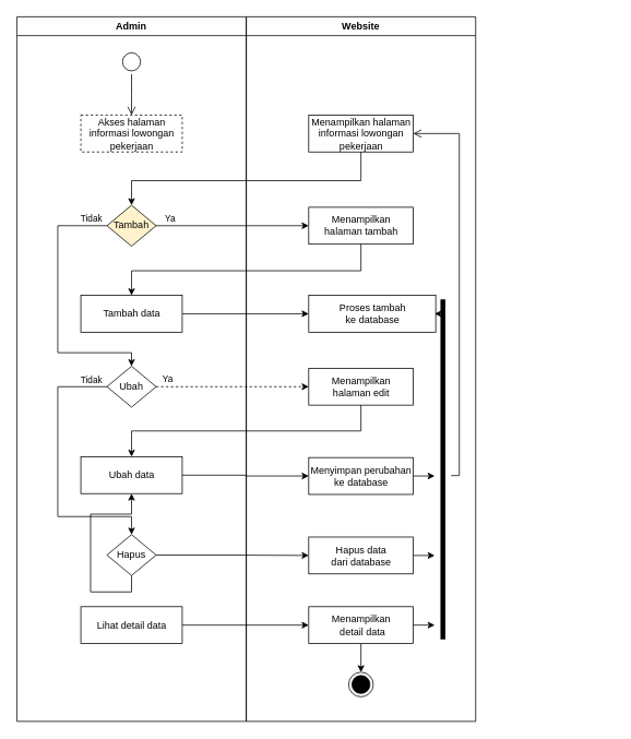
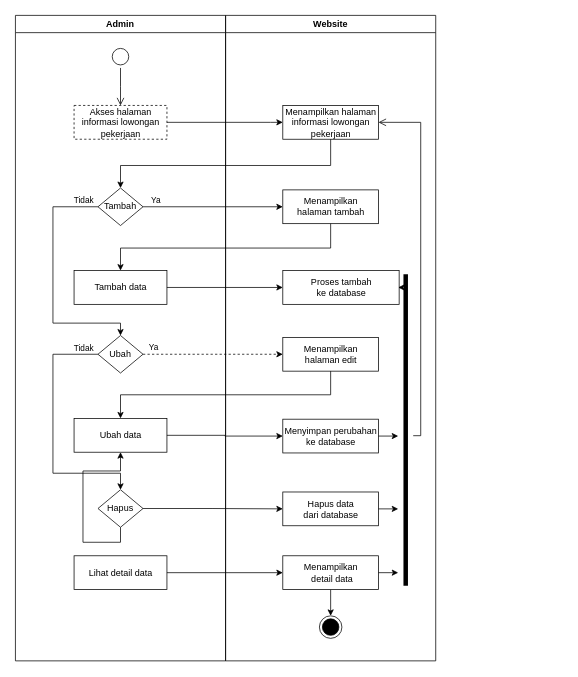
  <mxCell id="0" />
  <mxCell id="1" parent="0" />
  <mxCell id="2" value="Website" style="swimlane;fillColor=none;" parent="1" vertex="1"><mxGeometry x="300" y="20" width="280" height="860" as="geometry" /></mxCell>
  <mxCell id="3" value="Menampilkan halaman&lt;br&gt;informasi lowongan&lt;br&gt;pekerjaan" style="html=1;strokeColor=#000000;fillColor=default;" parent="2" vertex="1"><mxGeometry x="76.25" y="120" width="127.5" height="45" as="geometry" /></mxCell>
  <mxCell id="4" value="" style="ellipse;html=1;shape=endState;fillColor=#000000;strokeColor=#000000;" parent="2" vertex="1"><mxGeometry x="125" y="800" width="30" height="30" as="geometry" /></mxCell>
  <mxCell id="5" value="Menampilkan &lt;br&gt;halaman tambah" style="html=1;strokeColor=#000000;fillColor=default;" parent="2" vertex="1"><mxGeometry x="76.25" y="232.5" width="127.5" height="45" as="geometry" /></mxCell>
  <mxCell id="6" value="Proses tambah&lt;br&gt;ke database" style="html=1;strokeColor=#000000;fillColor=default;" parent="2" vertex="1"><mxGeometry x="76.25" y="340" width="155" height="45" as="geometry" /></mxCell>
  <mxCell id="7" value="Menampilkan &lt;br&gt;halaman edit" style="html=1;strokeColor=#000000;fillColor=default;" parent="2" vertex="1"><mxGeometry x="76.25" y="429" width="127.5" height="45" as="geometry" /></mxCell>
  <mxCell id="8" value="Menyimpan perubahan&lt;br&gt;ke database" style="html=1;strokeColor=#000000;fillColor=default;" parent="2" vertex="1"><mxGeometry x="76.25" y="538" width="127.5" height="45" as="geometry" /></mxCell>
  <mxCell id="9" value="Hapus data&lt;br&gt;dari database" style="html=1;strokeColor=#000000;fillColor=default;" parent="2" vertex="1"><mxGeometry x="76.25" y="635" width="127.5" height="45" as="geometry" /></mxCell>
  <mxCell id="10" style="edgeStyle=orthogonalEdgeStyle;rounded=0;orthogonalLoop=1;jettySize=auto;html=1;exitX=0.5;exitY=1;exitDx=0;exitDy=0;entryX=0.5;entryY=0;entryDx=0;entryDy=0;" parent="2" source="11" target="4" edge="1"><mxGeometry relative="1" as="geometry" /></mxCell>
  <mxCell id="11" value="Menampilkan &lt;br&gt;&amp;nbsp;detail data" style="html=1;strokeColor=#000000;fillColor=default;" parent="2" vertex="1"><mxGeometry x="76.25" y="720" width="127.5" height="45" as="geometry" /></mxCell>
  <mxCell id="12" value="" style="shape=line;html=1;strokeWidth=6;strokeColor=#000000;rotation=-90;" parent="2" vertex="1"><mxGeometry x="32.5" y="547.5" width="415" height="10" as="geometry" /></mxCell>
  <mxCell id="13" value="" style="edgeStyle=orthogonalEdgeStyle;html=1;verticalAlign=bottom;endArrow=open;endSize=8;strokeColor=#000000;rounded=0;entryX=1;entryY=0.5;entryDx=0;entryDy=0;" parent="2" target="3" edge="1"><mxGeometry relative="1" as="geometry"><mxPoint x="350" y="400" as="targetPoint" /><mxPoint x="250" y="560" as="sourcePoint" /><Array as="points"><mxPoint x="260" y="560" /><mxPoint x="260" y="143" /></Array></mxGeometry></mxCell>
  <mxCell id="14" value="Admin" style="swimlane;fillColor=none;" parent="1" vertex="1"><mxGeometry x="20" y="20" width="280" height="860" as="geometry" /></mxCell>
  <mxCell id="15" value="" style="ellipse;html=1;shape=startState;fillColor=default;strokeColor=#000000;" parent="14" vertex="1"><mxGeometry x="125" y="40" width="30" height="30" as="geometry" /></mxCell>
  <mxCell id="16" value="" style="edgeStyle=orthogonalEdgeStyle;html=1;verticalAlign=bottom;endArrow=open;endSize=8;strokeColor=#000000;rounded=0;" parent="14" source="15" edge="1"><mxGeometry relative="1" as="geometry"><mxPoint x="140" y="120" as="targetPoint" /></mxGeometry></mxCell>
  <mxCell id="17" value="Akses halaman&lt;br&gt;informasi lowongan&lt;br&gt;pekerjaan" style="html=1;strokeColor=#000000;fillColor=default;dashed=1;" parent="14" vertex="1"><mxGeometry x="78.13" y="120" width="123.75" height="45" as="geometry" /></mxCell>
  <mxCell id="18" style="edgeStyle=orthogonalEdgeStyle;rounded=0;orthogonalLoop=1;jettySize=auto;html=1;exitX=0;exitY=0.5;exitDx=0;exitDy=0;entryX=0.5;entryY=0;entryDx=0;entryDy=0;" parent="14" source="19" target="23" edge="1"><mxGeometry relative="1" as="geometry"><Array as="points"><mxPoint x="50" y="255" /><mxPoint x="50" y="410" /><mxPoint x="140" y="410" /></Array></mxGeometry></mxCell>
- <mxCell id="19" value="Tambah" style="rhombus;whiteSpace=wrap;html=1;fillColor=#fff2cc;" parent="14" vertex="1"><mxGeometry x="110" y="230" width="59.99" height="50" as="geometry" /></mxCell>
+ <mxCell id="19" value="Tambah" style="rhombus;whiteSpace=wrap;html=1;" parent="14" vertex="1"><mxGeometry x="110" y="230" width="59.99" height="50" as="geometry" /></mxCell>
  <mxCell id="20" value="Tambah data" style="html=1;strokeColor=#000000;fillColor=default;" parent="14" vertex="1"><mxGeometry x="78.12" y="340" width="123.75" height="45" as="geometry" /></mxCell>
  <mxCell id="21" style="edgeStyle=orthogonalEdgeStyle;rounded=0;orthogonalLoop=1;jettySize=auto;html=1;exitX=0;exitY=0.5;exitDx=0;exitDy=0;entryX=0.5;entryY=0;entryDx=0;entryDy=0;" parent="14" source="23" target="27" edge="1"><mxGeometry relative="1" as="geometry"><Array as="points"><mxPoint x="50" y="451" /><mxPoint x="50" y="610" /><mxPoint x="140" y="610" /></Array></mxGeometry></mxCell>
  <mxCell id="22" value="Tidak" style="edgeLabel;html=1;align=center;verticalAlign=middle;resizable=0;points=[];" parent="21" connectable="0" vertex="1"><mxGeometry x="-0.881" y="-1" relative="1" as="geometry"><mxPoint y="-8" as="offset" /></mxGeometry></mxCell>
  <mxCell id="23" value="Ubah" style="rhombus;whiteSpace=wrap;html=1;" parent="14" vertex="1"><mxGeometry x="110.0" y="426.5" width="59.99" height="50" as="geometry" /></mxCell>
  <mxCell id="24" value="Tidak" style="edgeLabel;html=1;align=center;verticalAlign=middle;resizable=0;points=[];" parent="14" connectable="0" vertex="1"><mxGeometry x="188.871" y="253" as="geometry"><mxPoint x="-98" y="-7" as="offset" /></mxGeometry></mxCell>
  <mxCell id="25" value="Ubah data" style="html=1;strokeColor=#000000;fillColor=default;" parent="14" vertex="1"><mxGeometry x="78.12" y="537" width="123.75" height="45" as="geometry" /></mxCell>
  <mxCell id="26" style="edgeStyle=orthogonalEdgeStyle;rounded=0;orthogonalLoop=1;jettySize=auto;html=1;exitX=0.5;exitY=1;exitDx=0;exitDy=0;" parent="14" source="27" target="25" edge="1"><mxGeometry relative="1" as="geometry" /></mxCell>
  <mxCell id="27" value="Hapus" style="rhombus;whiteSpace=wrap;html=1;" parent="14" vertex="1"><mxGeometry x="110" y="632" width="59.99" height="50" as="geometry" /></mxCell>
  <mxCell id="28" value="Lihat detail data" style="html=1;strokeColor=#000000;fillColor=default;" parent="14" vertex="1"><mxGeometry x="78.13" y="720" width="123.75" height="45" as="geometry" /></mxCell>
+ <mxCell id="29" style="edgeStyle=orthogonalEdgeStyle;rounded=0;orthogonalLoop=1;jettySize=auto;html=1;exitX=1;exitY=0.5;exitDx=0;exitDy=0;strokeColor=#000000;entryX=0;entryY=0.5;entryDx=0;entryDy=0;" parent="1" source="17" target="3" edge="1"><mxGeometry relative="1" as="geometry"><mxPoint x="420" y="85" as="targetPoint" /><Array as="points"><mxPoint x="360" y="163" /><mxPoint x="370" y="163" /></Array></mxGeometry></mxCell>
  <mxCell id="30" style="edgeStyle=orthogonalEdgeStyle;rounded=0;orthogonalLoop=1;jettySize=auto;html=1;exitX=0.5;exitY=1;exitDx=0;exitDy=0;strokeColor=#000000;entryX=0.5;entryY=0;entryDx=0;entryDy=0;" parent="1" source="3" target="19" edge="1"><mxGeometry relative="1" as="geometry"><Array as="points"><mxPoint x="440" y="220" /><mxPoint x="160" y="220" /></Array><mxPoint x="440" y="250" as="targetPoint" /></mxGeometry></mxCell>
  <mxCell id="31" style="edgeStyle=orthogonalEdgeStyle;rounded=0;orthogonalLoop=1;jettySize=auto;html=1;exitX=1;exitY=0.5;exitDx=0;exitDy=0;entryX=0;entryY=0.5;entryDx=0;entryDy=0;" parent="1" source="19" target="5" edge="1"><mxGeometry relative="1" as="geometry" /></mxCell>
  <mxCell id="32" value="Ya" style="edgeLabel;html=1;align=center;verticalAlign=middle;resizable=0;points=[];" parent="31" connectable="0" vertex="1"><mxGeometry x="-0.815" y="2" relative="1" as="geometry"><mxPoint y="-7" as="offset" /></mxGeometry></mxCell>
  <mxCell id="33" style="edgeStyle=orthogonalEdgeStyle;rounded=0;orthogonalLoop=1;jettySize=auto;html=1;exitX=0.5;exitY=1;exitDx=0;exitDy=0;entryX=0.5;entryY=0;entryDx=0;entryDy=0;" parent="1" source="5" target="20" edge="1"><mxGeometry relative="1" as="geometry"><Array as="points"><mxPoint x="440" y="330" /><mxPoint x="160" y="330" /></Array></mxGeometry></mxCell>
  <mxCell id="34" style="edgeStyle=orthogonalEdgeStyle;rounded=0;orthogonalLoop=1;jettySize=auto;html=1;exitX=1;exitY=0.5;exitDx=0;exitDy=0;entryX=0;entryY=0.5;entryDx=0;entryDy=0;" parent="1" source="20" target="6" edge="1"><mxGeometry relative="1" as="geometry" /></mxCell>
  <mxCell id="35" style="edgeStyle=orthogonalEdgeStyle;rounded=0;orthogonalLoop=1;jettySize=auto;html=1;exitX=1;exitY=0.5;exitDx=0;exitDy=0;entryX=0;entryY=0.5;entryDx=0;entryDy=0;dashed=1;" parent="1" source="23" target="7" edge="1"><mxGeometry relative="1" as="geometry" /></mxCell>
  <mxCell id="36" value="Ya" style="edgeLabel;html=1;align=center;verticalAlign=middle;resizable=0;points=[];" parent="35" connectable="0" vertex="1"><mxGeometry x="-0.853" y="1" relative="1" as="geometry"><mxPoint y="-9" as="offset" /></mxGeometry></mxCell>
  <mxCell id="37" style="edgeStyle=orthogonalEdgeStyle;rounded=0;orthogonalLoop=1;jettySize=auto;html=1;exitX=0.5;exitY=1;exitDx=0;exitDy=0;entryX=0.5;entryY=0;entryDx=0;entryDy=0;" parent="1" source="7" target="25" edge="1"><mxGeometry relative="1" as="geometry" /></mxCell>
  <mxCell id="38" style="edgeStyle=orthogonalEdgeStyle;rounded=0;orthogonalLoop=1;jettySize=auto;html=1;exitX=1;exitY=0.5;exitDx=0;exitDy=0;entryX=0;entryY=0.5;entryDx=0;entryDy=0;" parent="1" source="25" target="8" edge="1"><mxGeometry relative="1" as="geometry" /></mxCell>
  <mxCell id="39" style="edgeStyle=orthogonalEdgeStyle;rounded=0;orthogonalLoop=1;jettySize=auto;html=1;exitX=1;exitY=0.5;exitDx=0;exitDy=0;entryX=0;entryY=0.5;entryDx=0;entryDy=0;" parent="1" source="27" target="9" edge="1"><mxGeometry relative="1" as="geometry" /></mxCell>
  <mxCell id="40" style="edgeStyle=orthogonalEdgeStyle;rounded=0;orthogonalLoop=1;jettySize=auto;html=1;exitX=1;exitY=0.5;exitDx=0;exitDy=0;entryX=0;entryY=0.5;entryDx=0;entryDy=0;" parent="1" source="28" target="11" edge="1"><mxGeometry relative="1" as="geometry" /></mxCell>
  <mxCell id="41" style="edgeStyle=orthogonalEdgeStyle;rounded=0;orthogonalLoop=1;jettySize=auto;html=1;exitX=1;exitY=0.5;exitDx=0;exitDy=0;" parent="1" source="11" edge="1"><mxGeometry relative="1" as="geometry"><mxPoint x="530" y="762.333" as="targetPoint" /></mxGeometry></mxCell>
  <mxCell id="42" style="edgeStyle=orthogonalEdgeStyle;rounded=0;orthogonalLoop=1;jettySize=auto;html=1;exitX=1;exitY=0.5;exitDx=0;exitDy=0;" parent="1" source="9" edge="1"><mxGeometry relative="1" as="geometry"><mxPoint x="530" y="677.667" as="targetPoint" /></mxGeometry></mxCell>
  <mxCell id="43" style="edgeStyle=orthogonalEdgeStyle;rounded=0;orthogonalLoop=1;jettySize=auto;html=1;exitX=1;exitY=0.5;exitDx=0;exitDy=0;" parent="1" source="8" edge="1"><mxGeometry relative="1" as="geometry"><mxPoint x="530" y="580.333" as="targetPoint" /></mxGeometry></mxCell>
  <mxCell id="44" style="edgeStyle=orthogonalEdgeStyle;rounded=0;orthogonalLoop=1;jettySize=auto;html=1;exitX=1;exitY=0.5;exitDx=0;exitDy=0;" parent="1" source="6" edge="1"><mxGeometry relative="1" as="geometry"><mxPoint x="530" y="382.333" as="targetPoint" /></mxGeometry></mxCell>
